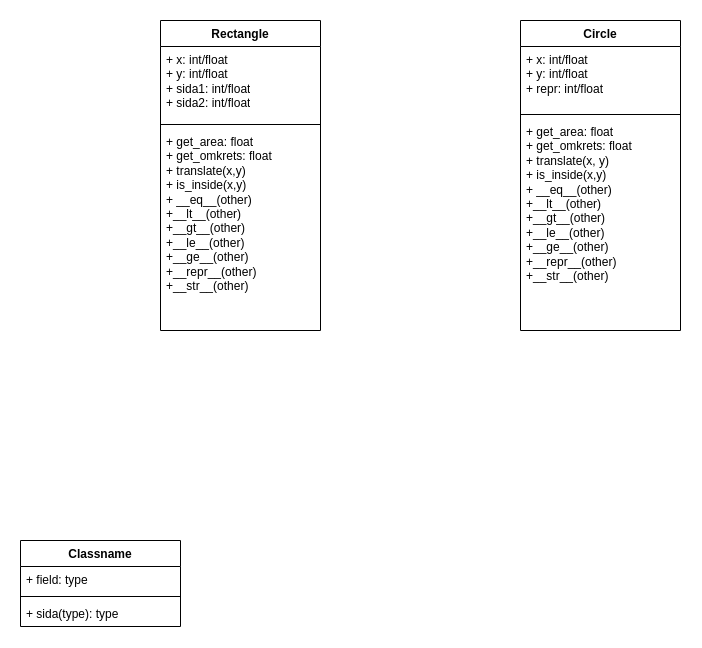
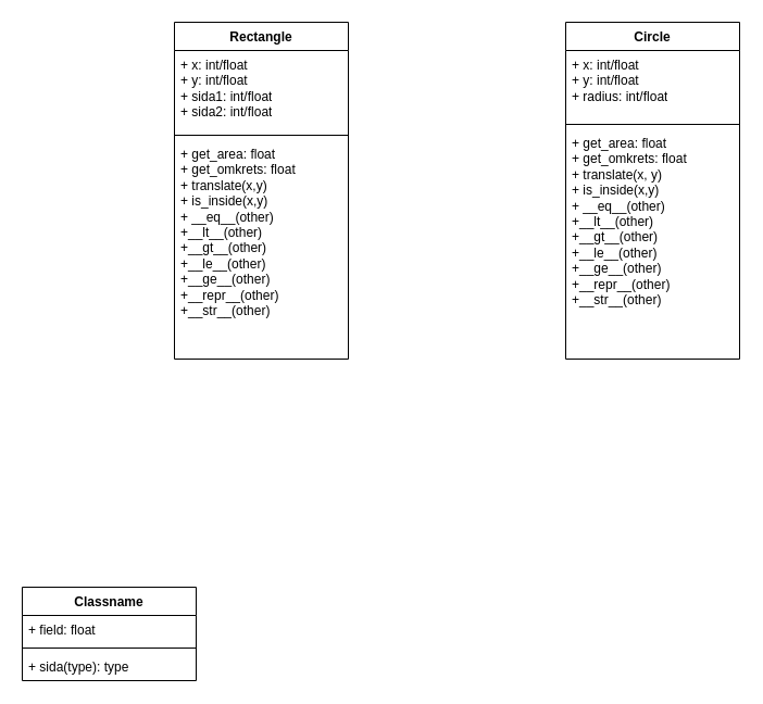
  <mxCell id="0" />
  <mxCell id="1" parent="0" />
  <mxCell id="2" value="Rectangle" style="swimlane;fontStyle=1;align=center;verticalAlign=top;childLayout=stackLayout;horizontal=1;startSize=26;horizontalStack=0;resizeParent=1;resizeParentMax=0;resizeLast=0;collapsible=1;marginBottom=0;whiteSpace=wrap;html=1;" parent="1" vertex="1"><mxGeometry x="160" y="20" width="160" height="310" as="geometry" /></mxCell>
  <mxCell id="3" value="+ x: int/float&lt;br&gt;+ y: int/float&lt;br&gt;+ sida1: int/float&lt;br&gt;+ sida2: int/float" style="text;strokeColor=none;fillColor=none;align=left;verticalAlign=top;spacingLeft=4;spacingRight=4;overflow=hidden;rotatable=0;points=[[0,0.5],[1,0.5]];portConstraint=eastwest;whiteSpace=wrap;html=1;" parent="2" vertex="1"><mxGeometry y="26" width="160" height="74" as="geometry" /></mxCell>
  <mxCell id="4" value="" style="line;strokeWidth=1;fillColor=none;align=left;verticalAlign=middle;spacingTop=-1;spacingLeft=3;spacingRight=3;rotatable=0;labelPosition=right;points=[];portConstraint=eastwest;strokeColor=inherit;" parent="2" vertex="1"><mxGeometry y="100" width="160" height="8" as="geometry" /></mxCell>
  <mxCell id="5" value="+ get_area: float&lt;br style=&quot;border-color: var(--border-color);&quot;&gt;+ get_omkrets: float&lt;br style=&quot;border-color: var(--border-color);&quot;&gt;+ translate(x,y)&lt;br style=&quot;border-color: var(--border-color);&quot;&gt;+ is_inside(x,y)&lt;br style=&quot;border-color: var(--border-color);&quot;&gt;+ __eq__(other)&lt;br style=&quot;border-color: var(--border-color);&quot;&gt;+__lt__(other)&lt;br style=&quot;border-color: var(--border-color);&quot;&gt;+__gt__(other)&lt;br style=&quot;border-color: var(--border-color);&quot;&gt;+__le__(other)&lt;br style=&quot;border-color: var(--border-color);&quot;&gt;+__ge__(other)&lt;br style=&quot;border-color: var(--border-color);&quot;&gt;+__repr__(other)&lt;br style=&quot;border-color: var(--border-color);&quot;&gt;+__str__(other)" style="text;strokeColor=none;fillColor=none;align=left;verticalAlign=top;spacingLeft=4;spacingRight=4;overflow=hidden;rotatable=0;points=[[0,0.5],[1,0.5]];portConstraint=eastwest;whiteSpace=wrap;html=1;" parent="2" vertex="1"><mxGeometry y="108" width="160" height="202" as="geometry" /></mxCell>
  <mxCell id="6" value="Circle" style="swimlane;fontStyle=1;align=center;verticalAlign=top;childLayout=stackLayout;horizontal=1;startSize=26;horizontalStack=0;resizeParent=1;resizeParentMax=0;resizeLast=0;collapsible=1;marginBottom=0;whiteSpace=wrap;html=1;" parent="1" vertex="1"><mxGeometry x="520" y="20" width="160" height="310" as="geometry"><mxRectangle x="340" y="350" width="60" height="30" as="alternateBounds" /></mxGeometry></mxCell>
- <mxCell id="7" value="+ x: int/float&lt;br&gt;+ y: int/float&lt;br&gt;+ repr: int/float" style="text;strokeColor=none;fillColor=none;align=left;verticalAlign=top;spacingLeft=4;spacingRight=4;overflow=hidden;rotatable=0;points=[[0,0.5],[1,0.5]];portConstraint=eastwest;whiteSpace=wrap;html=1;" parent="6" vertex="1"><mxGeometry y="26" width="160" height="64" as="geometry" /></mxCell>
+ <mxCell id="7" value="+ x: int/float&lt;br&gt;+ y: int/float&lt;br&gt;+ radius: int/float" style="text;strokeColor=none;fillColor=none;align=left;verticalAlign=top;spacingLeft=4;spacingRight=4;overflow=hidden;rotatable=0;points=[[0,0.5],[1,0.5]];portConstraint=eastwest;whiteSpace=wrap;html=1;" parent="6" vertex="1"><mxGeometry y="26" width="160" height="64" as="geometry" /></mxCell>
  <mxCell id="8" value="" style="line;strokeWidth=1;fillColor=none;align=left;verticalAlign=middle;spacingTop=-1;spacingLeft=3;spacingRight=3;rotatable=0;labelPosition=right;points=[];portConstraint=eastwest;strokeColor=inherit;" parent="6" vertex="1"><mxGeometry y="90" width="160" height="8" as="geometry" /></mxCell>
  <mxCell id="9" value="+ get_area: float&lt;br&gt;+ get_omkrets: float&lt;br&gt;+ translate(x, y)&lt;br&gt;+ is_inside(x,y)&lt;br&gt;+ __eq__(other)&lt;br&gt;+__lt__(other)&lt;br&gt;+__gt__(other)&lt;br&gt;+__le__(other)&lt;br&gt;+__ge__(other)&lt;br&gt;+__repr__(other)&lt;br&gt;+__str__(other)" style="text;strokeColor=none;fillColor=none;align=left;verticalAlign=top;spacingLeft=4;spacingRight=4;overflow=hidden;rotatable=0;points=[[0,0.5],[1,0.5]];portConstraint=eastwest;whiteSpace=wrap;html=1;" parent="6" vertex="1"><mxGeometry y="98" width="160" height="212" as="geometry" /></mxCell>
  <mxCell id="10" value="Classname" style="swimlane;fontStyle=1;align=center;verticalAlign=top;childLayout=stackLayout;horizontal=1;startSize=26;horizontalStack=0;resizeParent=1;resizeParentMax=0;resizeLast=0;collapsible=1;marginBottom=0;whiteSpace=wrap;html=1;" vertex="1" parent="1"><mxGeometry x="20" y="540" width="160" height="86" as="geometry" /></mxCell>
- <mxCell id="11" value="+ field: type" style="text;strokeColor=none;fillColor=none;align=left;verticalAlign=top;spacingLeft=4;spacingRight=4;overflow=hidden;rotatable=0;points=[[0,0.5],[1,0.5]];portConstraint=eastwest;whiteSpace=wrap;html=1;" vertex="1" parent="10"><mxGeometry y="26" width="160" height="26" as="geometry" /></mxCell>
+ <mxCell id="11" value="+ field: float" style="text;strokeColor=none;fillColor=none;align=left;verticalAlign=top;spacingLeft=4;spacingRight=4;overflow=hidden;rotatable=0;points=[[0,0.5],[1,0.5]];portConstraint=eastwest;whiteSpace=wrap;html=1;" vertex="1" parent="10"><mxGeometry y="26" width="160" height="26" as="geometry" /></mxCell>
  <mxCell id="12" value="" style="line;strokeWidth=1;fillColor=none;align=left;verticalAlign=middle;spacingTop=-1;spacingLeft=3;spacingRight=3;rotatable=0;labelPosition=right;points=[];portConstraint=eastwest;strokeColor=inherit;" vertex="1" parent="10"><mxGeometry y="52" width="160" height="8" as="geometry" /></mxCell>
  <mxCell id="13" value="+ sida(type): type" style="text;strokeColor=none;fillColor=none;align=left;verticalAlign=top;spacingLeft=4;spacingRight=4;overflow=hidden;rotatable=0;points=[[0,0.5],[1,0.5]];portConstraint=eastwest;whiteSpace=wrap;html=1;" vertex="1" parent="10"><mxGeometry y="60" width="160" height="26" as="geometry" /></mxCell>
